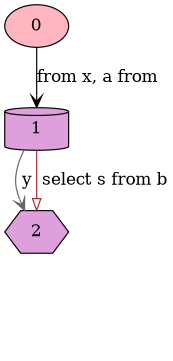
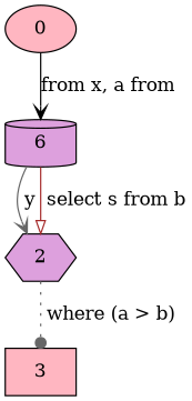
  digraph {
    node [fillcolor=lightpink style=filled]
    edge [arrowhead=vee color=gray40 style=solid]
    0 [shape=ellipse]
-   1 [fillcolor=plum shape=cylinder]
+   1 [fillcolor=plum shape=cylinder label=6]
    2 [fillcolor=plum shape=hexagon]
+   3 [shape=box]
    0 -> 1 [color=black label="from x, a from "]
    1 -> 2 [label=" y"]
    1 -> 2 [arrowhead=onormal color=brown label=" select s from b"]
+   2 -> 3 [arrowhead=dot label=" where (a > b)" style=dotted]
  }
